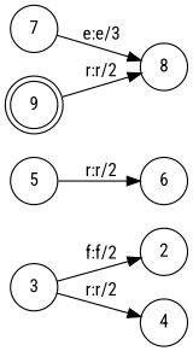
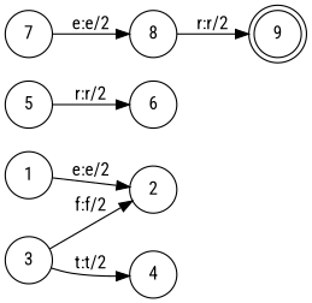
  digraph {
    fontname="Roboto Condensed"
    nodesep=0.25
    rankdir=LR
    ranksep=0.4
    node [fontname="Roboto Condensed" fontsize=14 shape=circle style=solid]
    edge [fontname="Roboto Condensed" fontsize=14]
+   n1 [label=1]
    n2 [label=2]
    n3 [label=3]
    n4 [label=4]
    n5 [label=5]
    n6 [label=6]
    n7 [label=7]
    n8 [label=8]
    n9 [label=9 shape=doublecircle]
+   n1 -> n2 [label="e:e/2"]
    n3 -> n2 [label="f:f/2"]
-   n3 -> n4 [label="r:r/2"]
+   n3 -> n4 [label="t:t/2"]
    n5 -> n6 [label="r:r/2"]
-   n7 -> n8 [label="e:e/3"]
-   n9 -> n8 [label="r:r/2"]
+   n7 -> n8 [label="e:e/2"]
+   n8 -> n9 [label="r:r/2"]
  }
